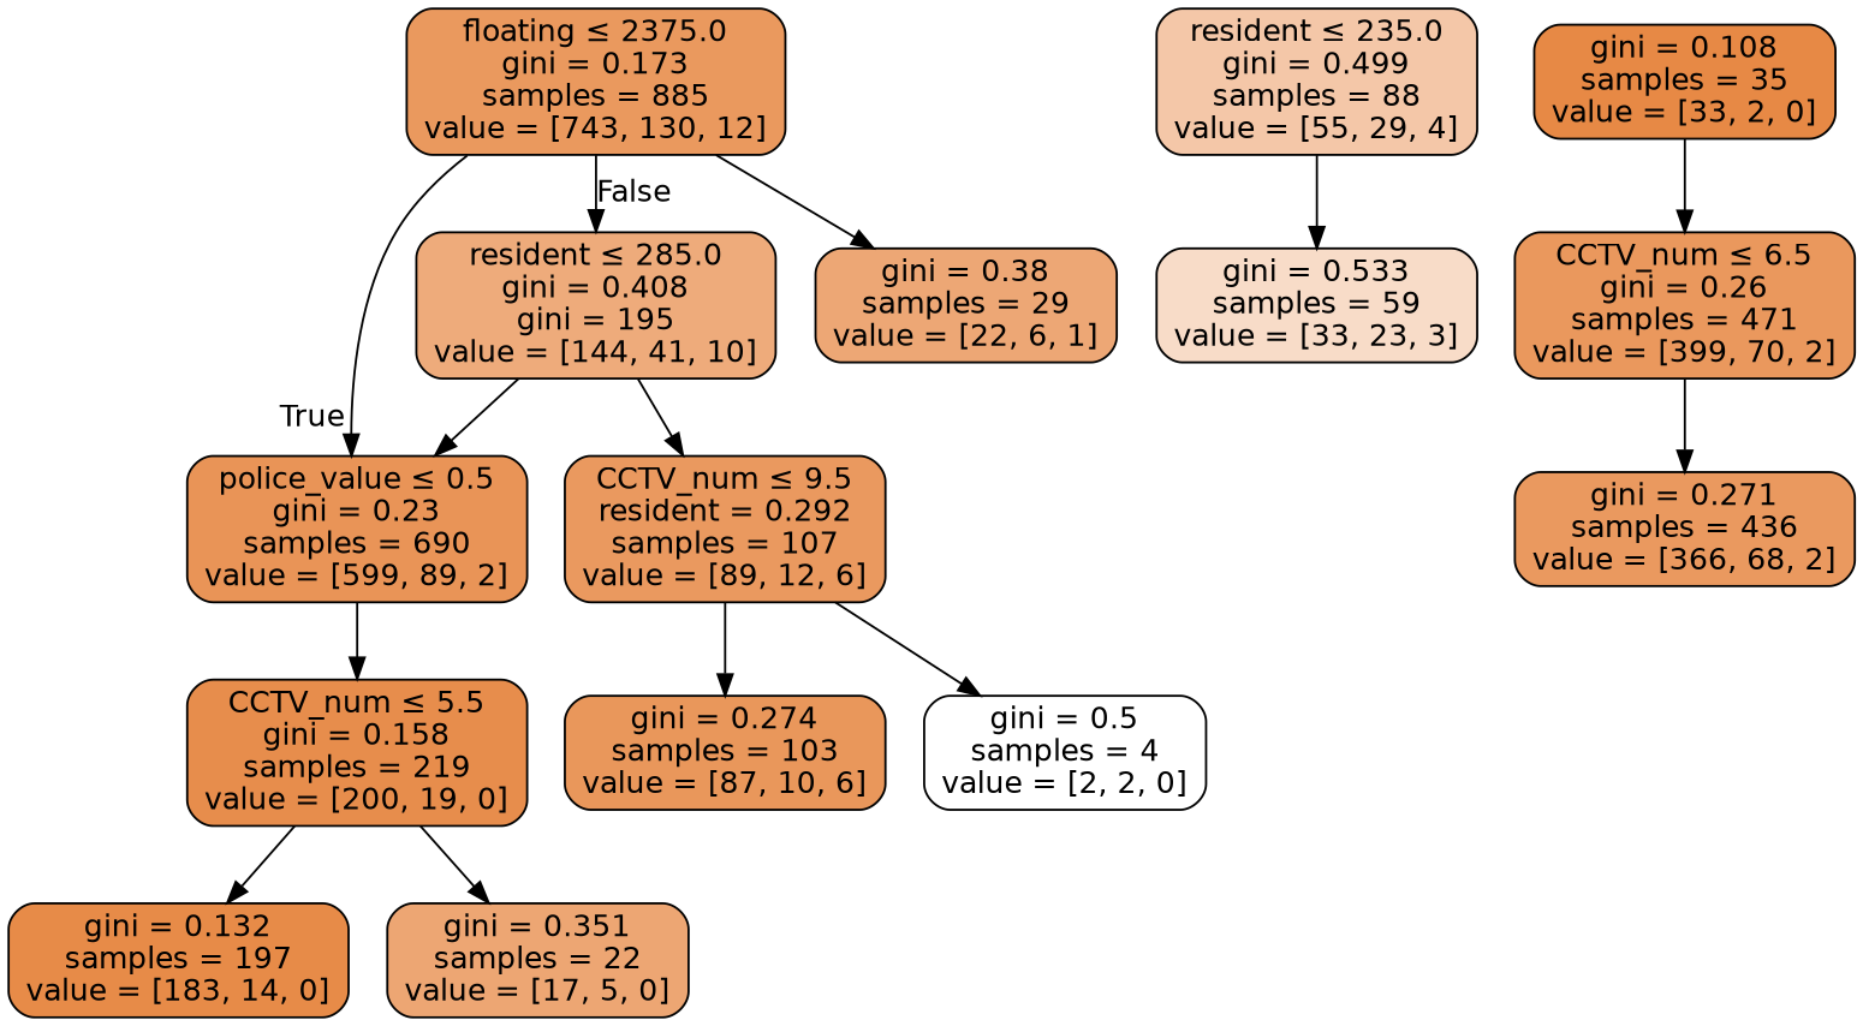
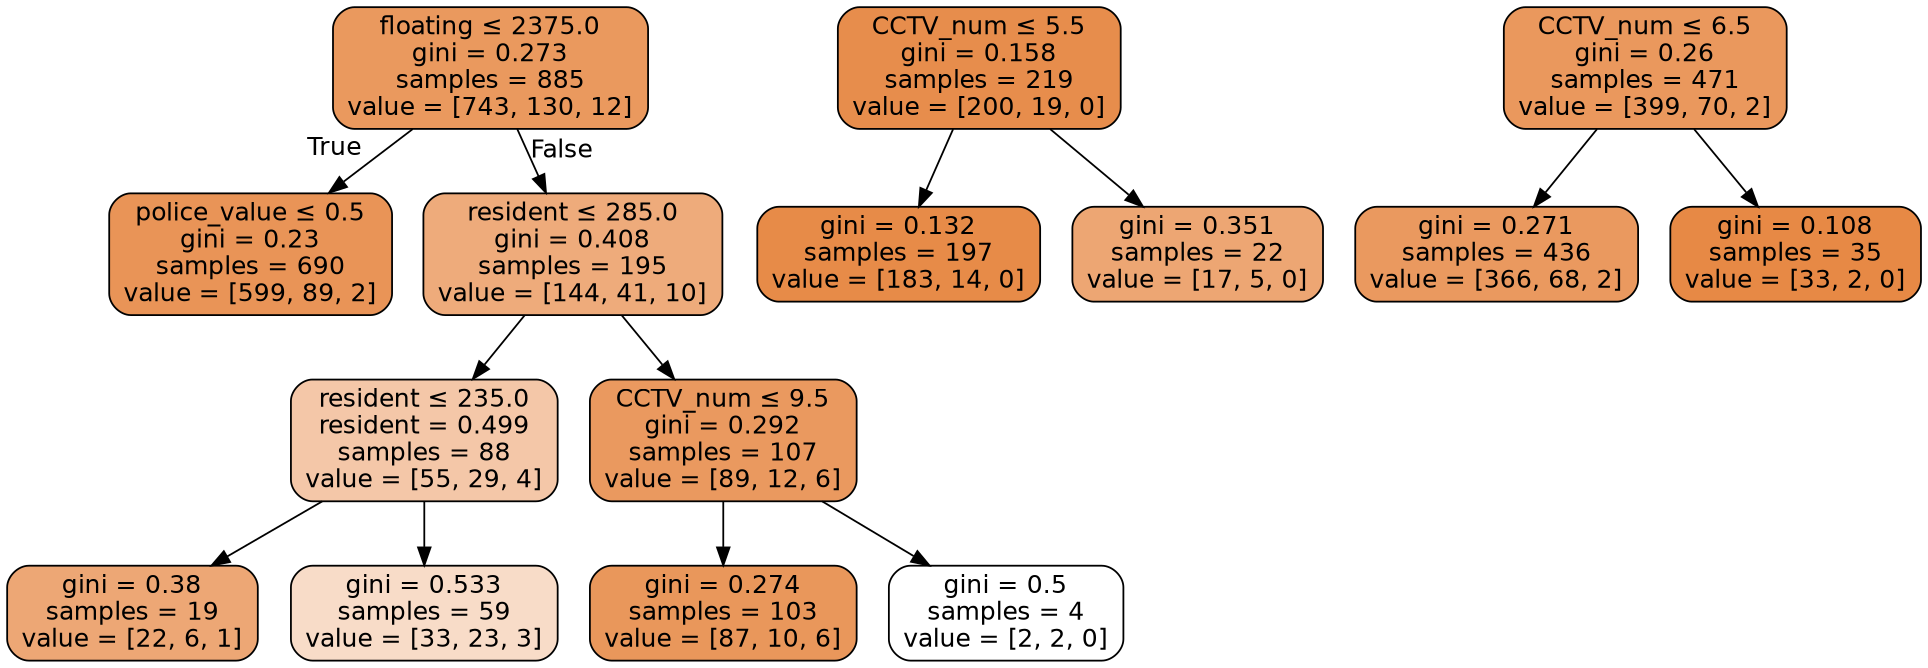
  digraph {
    node [color=black fillcolor="#ea995f" fontname=helvetica shape=box style="filled, rounded"]
    edge [fontname=helvetica]
-   n1 [fillcolor="#ea995e" label=<floating &le; 2375.0<br/>gini = 0.173<br/>samples = 885<br/>value = [743, 130, 12]>]
+   n1 [fillcolor="#ea995e" label=<floating &le; 2375.0<br/>gini = 0.273<br/>samples = 885<br/>value = [743, 130, 12]>]
    n2 [fillcolor="#e99457" label=<police_value &le; 0.5<br/>gini = 0.23<br/>samples = 690<br/>value = [599, 89, 2]>]
-   n3 [fillcolor="#eeab7b" label=<resident &le; 285.0<br/>gini = 0.408<br/>gini = 195<br/>value = [144, 41, 10]>]
+   n3 [fillcolor="#eeab7b" label=<resident &le; 285.0<br/>gini = 0.408<br/>samples = 195<br/>value = [144, 41, 10]>]
    n4 [fillcolor="#e78d4c" label=<CCTV_num &le; 5.5<br/>gini = 0.158<br/>samples = 219<br/>value = [200, 19, 0]>]
-   n5 [fillcolor="#f4c7a8" label=<resident &le; 235.0<br/>gini = 0.499<br/>samples = 88<br/>value = [55, 29, 4]>]
-   n6 [label=<CCTV_num &le; 9.5<br/>resident = 0.292<br/>samples = 107<br/>value = [89, 12, 6]>]
+   n5 [fillcolor="#f4c7a8" label=<resident &le; 235.0<br/>resident = 0.499<br/>samples = 88<br/>value = [55, 29, 4]>]
+   n6 [label=<CCTV_num &le; 9.5<br/>gini = 0.292<br/>samples = 107<br/>value = [89, 12, 6]>]
    n7 [fillcolor="#ea985d" label=<CCTV_num &le; 6.5<br/>gini = 0.26<br/>samples = 471<br/>value = [399, 70, 2]>]
    n8 [label=<gini = 0.271<br/>samples = 436<br/>value = [366, 68, 2]>]
    n9 [fillcolor="#e78945" label=<gini = 0.108<br/>samples = 35<br/>value = [33, 2, 0]>]
    n10 [fillcolor="#e78b48" label=<gini = 0.132<br/>samples = 197<br/>value = [183, 14, 0]>]
    n11 [fillcolor="#eda673" label=<gini = 0.351<br/>samples = 22<br/>value = [17, 5, 0]>]
-   n12 [fillcolor="#eda775" label=<gini = 0.38<br/>samples = 29<br/>value = [22, 6, 1]>]
+   n12 [fillcolor="#eda775" label=<gini = 0.38<br/>samples = 19<br/>value = [22, 6, 1]>]
    n13 [fillcolor="#f8dcc8" label=<gini = 0.533<br/>samples = 59<br/>value = [33, 23, 3]>]
    n14 [fillcolor="#e9975b" label=<gini = 0.274<br/>samples = 103<br/>value = [87, 10, 6]>]
    n15 [fillcolor="#ffffff" label=<gini = 0.5<br/>samples = 4<br/>value = [2, 2, 0]>]
    n1 -> n2 [headlabel=True labelangle=45 labeldistance=2.5]
    n1 -> n3 [headlabel=False labelangle=-45 labeldistance=2.5]
-   n2 -> n4
-   n3 -> n2
+   n3 -> n5
    n3 -> n6
    n4 -> n10
    n4 -> n11
-   n1 -> n12
+   n5 -> n12
    n5 -> n13
    n6 -> n14
    n6 -> n15
    n7 -> n8
-   n9 -> n7
+   n7 -> n9
  }
